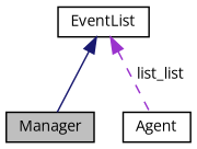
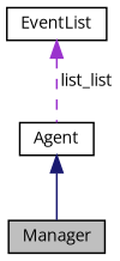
  digraph {
    fontname="Open Sans"
    node [color=black fillcolor=white fontname="Open Sans" fontsize=10 shape=record style=filled]
    edge [dir=back fontname="Open Sans" fontsize=10 labelfontname=Helvetica labelfontsize=10]
    n1 [fillcolor=grey75 fontcolor=black height=0.2 label=Manager width=0.4]
    n2 [height=0.2 label=Agent width=0.4]
    n3 [height=0.2 label=EventList width=0.4]
-   n3 -> n1 [color=midnightblue style=solid]
+   n2 -> n1 [color=midnightblue style=solid]
    n3 -> n2 [color=darkorchid3 label=" list_list" style=dashed]
  }
